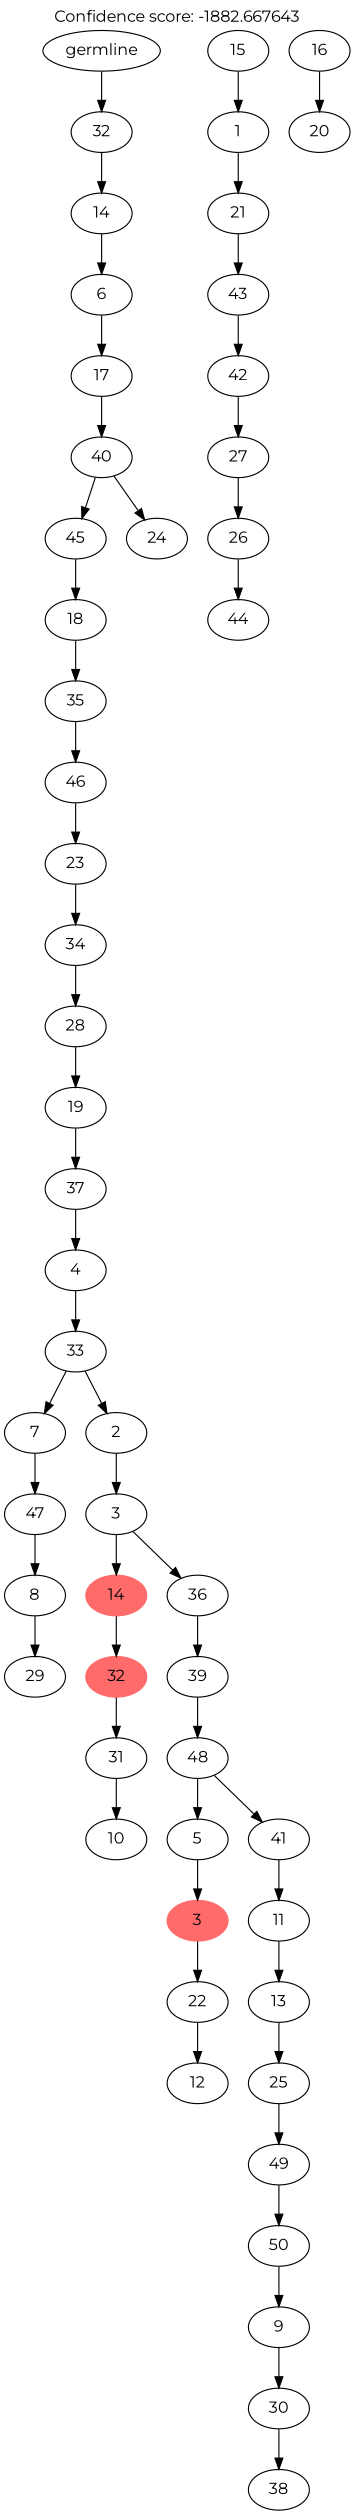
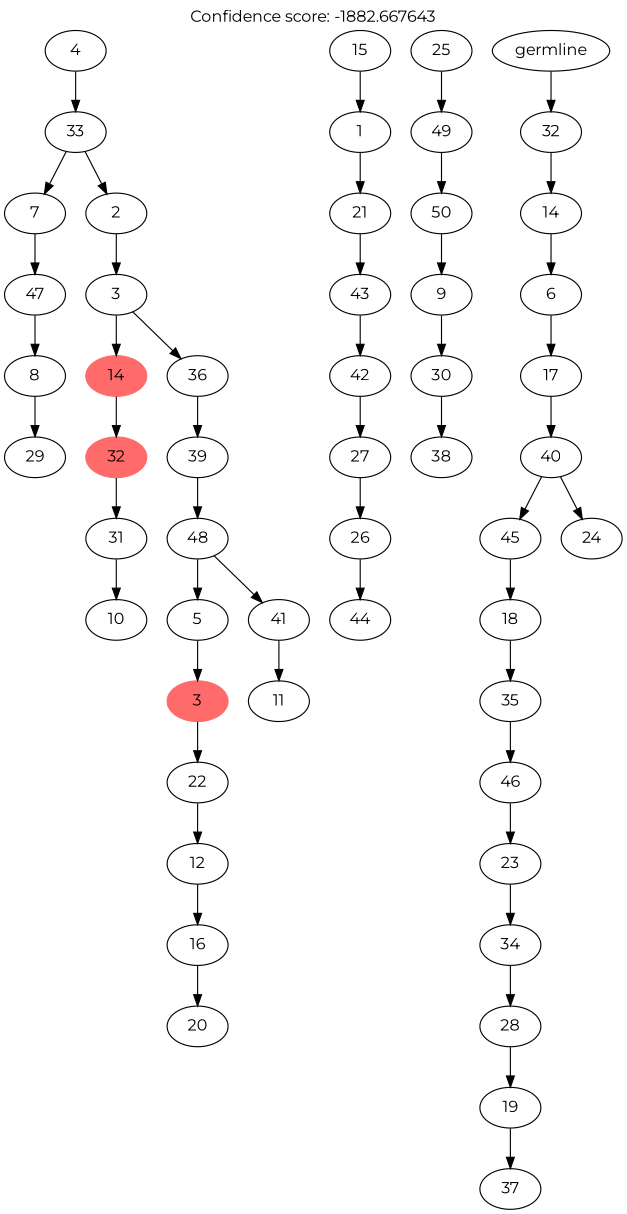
  digraph {
    fontname=Montserrat
    label="Confidence score: -1882.667643"
    labelloc=t
    node [fontname=Montserrat]
    edge [fontname=Montserrat]
    n1 [label=8]
    n2 [label=29]
    n3 [label=47]
    n4 [label=7]
    n5 [label=26]
    n6 [label=44]
    n7 [label=27]
    n8 [label=42]
    n9 [label=43]
    n10 [label=21]
    n11 [label=1]
    n12 [label=15]
    n13 [label=10]
    n14 [label=31]
    n15 [color=indianred1 label=32 style=filled]
    n16 [color=indianred1 label=14 style=filled]
    n17 [label=16]
    n18 [label=20]
    n19 [label=12]
    n20 [label=22]
    n21 [color=indianred1 label=3 style=filled]
    n22 [label=5]
    n23 [label=30]
    n24 [label=38]
    n25 [label=9]
    n26 [label=50]
    n27 [label=49]
    n28 [label=25]
-   n29 [label=13]
    n30 [label=11]
    n31 [label=41]
    n32 [label=48]
    n33 [label=39]
    n34 [label=36]
    n35 [label=3]
    n36 [label=2]
    n37 [label=33]
    n38 [label=4]
    n39 [label=37]
    n40 [label=19]
    n41 [label=28]
    n42 [label=34]
    n43 [label=23]
    n44 [label=46]
    n45 [label=35]
    n46 [label=18]
    n47 [label=45]
    n48 [label=40]
    n49 [label=24]
    n50 [label=17]
    n51 [label=6]
    n52 [label=14]
    n53 [label=32]
    n54 [label=germline]
    n1 -> n2
    n3 -> n1
    n4 -> n3
    n5 -> n6
    n7 -> n5
    n8 -> n7
    n9 -> n8
    n10 -> n9
    n11 -> n10
    n12 -> n11
    n14 -> n13
    n15 -> n14
    n16 -> n15
    n17 -> n18
+   n19 -> n17
    n20 -> n19
    n21 -> n20
    n22 -> n21
    n23 -> n24
    n25 -> n23
    n26 -> n25
    n27 -> n26
    n28 -> n27
-   n29 -> n28
-   n30 -> n29
    n31 -> n30
    n32 -> n22
    n32 -> n31
    n33 -> n32
    n34 -> n33
    n35 -> n16
    n35 -> n34
    n36 -> n35
    n37 -> n4
    n37 -> n36
    n38 -> n37
-   n39 -> n38
    n40 -> n39
    n41 -> n40
    n42 -> n41
    n43 -> n42
    n44 -> n43
    n45 -> n44
    n46 -> n45
    n47 -> n46
    n48 -> n47
    n48 -> n49
    n50 -> n48
    n51 -> n50
    n52 -> n51
    n53 -> n52
    n54 -> n53
  }
